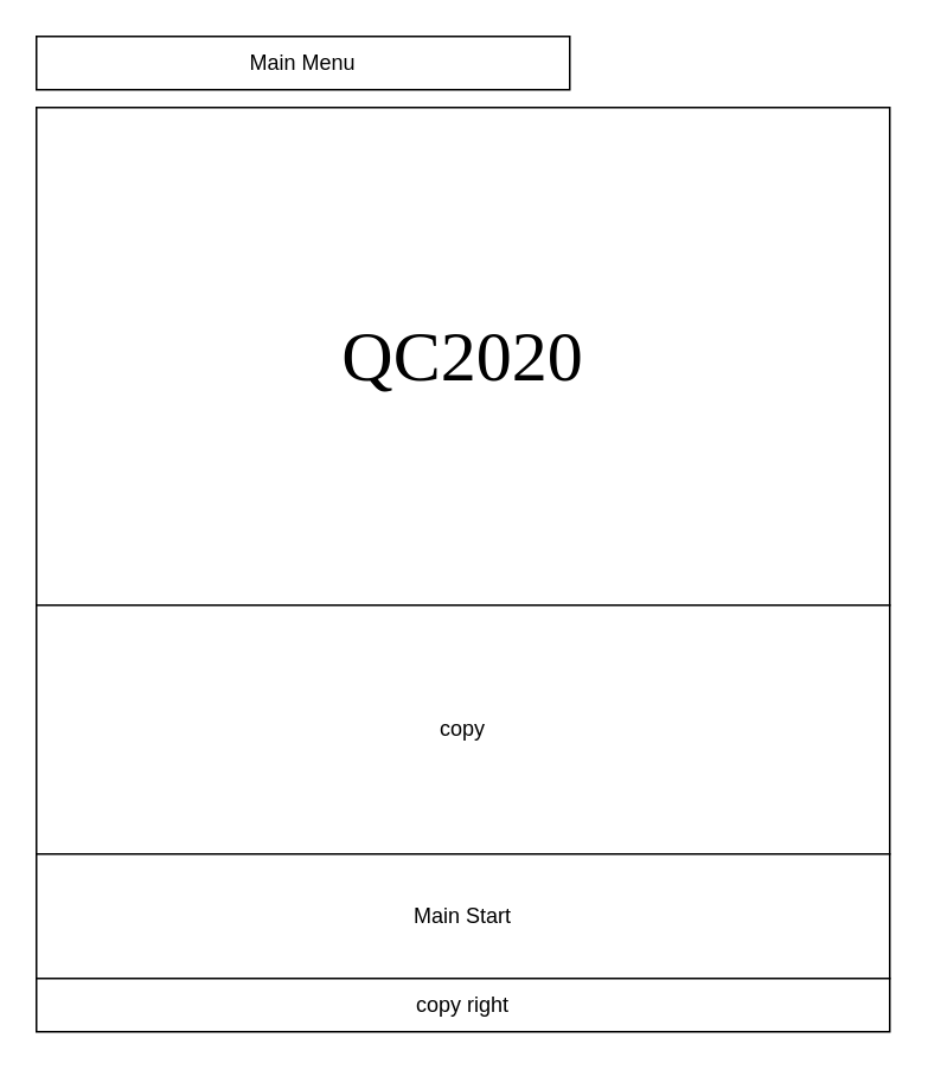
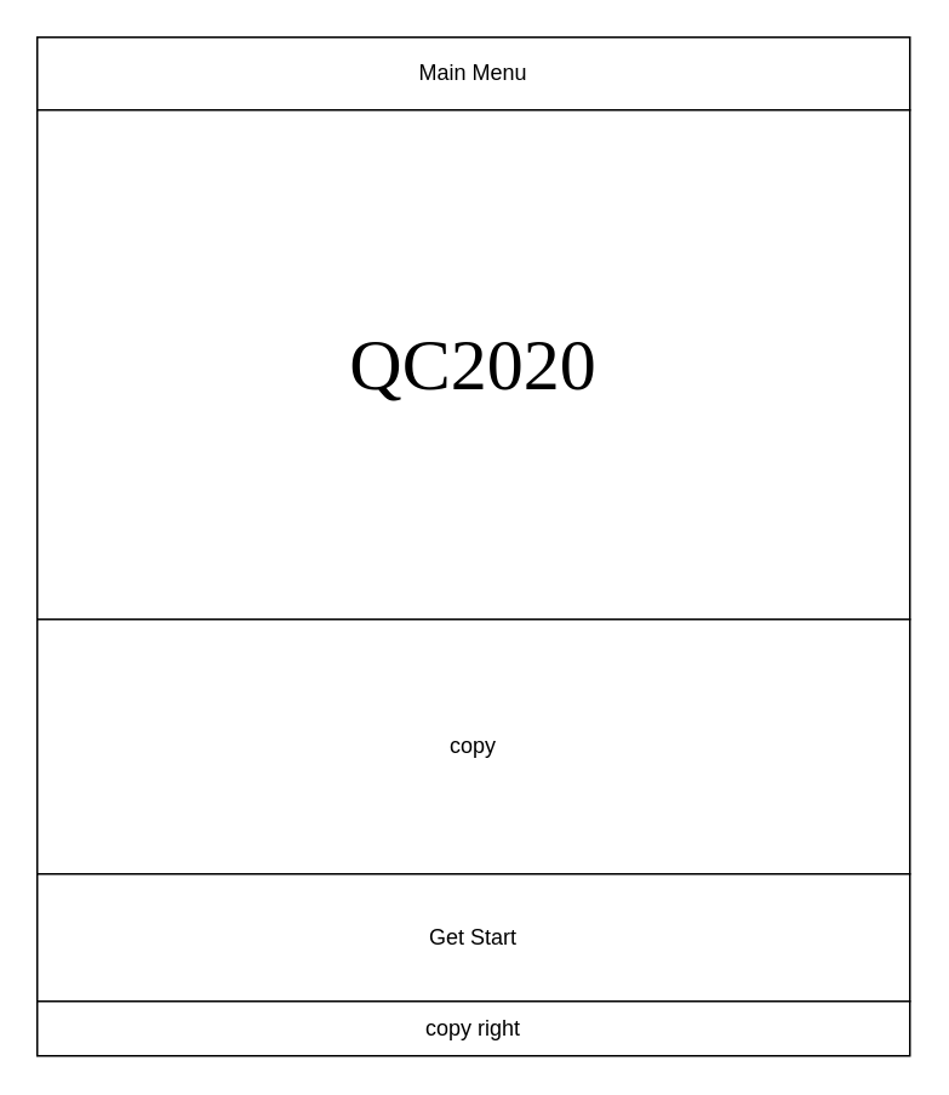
  <mxCell id="0" />
  <mxCell id="1" parent="0" />
- <mxCell id="2" value="Main Menu" style="rounded=0;whiteSpace=wrap;html=1;" parent="1" vertex="1"><mxGeometry x="20" y="20" width="300" height="30" as="geometry" /></mxCell>
+ <mxCell id="2" value="Main Menu" style="rounded=0;whiteSpace=wrap;html=1;" parent="1" vertex="1"><mxGeometry x="20" y="20" width="480" height="40" as="geometry" /></mxCell>
  <mxCell id="3" value="&lt;font style=&quot;font-size: 40px&quot;&gt;QC2020&lt;/font&gt;" style="rounded=0;whiteSpace=wrap;html=1;fontFamily=Verdana;" parent="1" vertex="1"><mxGeometry x="20" y="60" width="480" height="280" as="geometry" /></mxCell>
  <mxCell id="4" value="copy" style="rounded=0;whiteSpace=wrap;html=1;" vertex="1" parent="1"><mxGeometry x="20" y="340" width="480" height="140" as="geometry" /></mxCell>
- <mxCell id="5" value="Main Start" style="rounded=0;whiteSpace=wrap;html=1;" vertex="1" parent="1"><mxGeometry x="20" y="480" width="480" height="70" as="geometry" /></mxCell>
+ <mxCell id="5" value="Get Start" style="rounded=0;whiteSpace=wrap;html=1;" vertex="1" parent="1"><mxGeometry x="20" y="480" width="480" height="70" as="geometry" /></mxCell>
  <mxCell id="6" value="copy right" style="rounded=0;whiteSpace=wrap;html=1;" vertex="1" parent="1"><mxGeometry x="20" y="550" width="480" height="30" as="geometry" /></mxCell>
